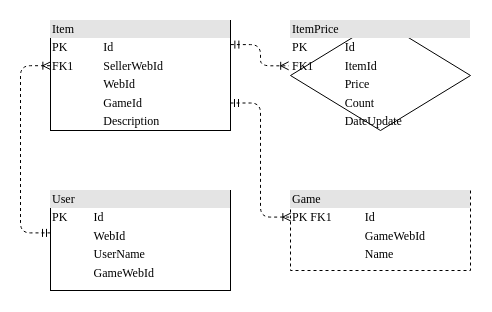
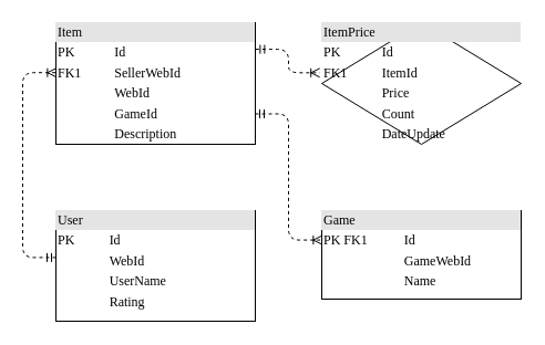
  <mxCell id="0" />
  <mxCell id="1" parent="0" />
  <mxCell id="2" style="edgeStyle=orthogonalEdgeStyle;html=1;dashed=1;labelBackgroundColor=none;startArrow=ERmandOne;endArrow=ERoneToMany;fontFamily=Verdana;fontSize=12;align=left;exitX=0;exitY=0.424;exitDx=0;exitDy=0;exitPerimeter=0;entryX=0.002;entryY=0.411;entryDx=0;entryDy=0;entryPerimeter=0;" parent="1" source="3" target="4" edge="1"><mxGeometry relative="1" as="geometry"><mxPoint x="-10" y="95" as="sourcePoint" /><Array as="points"><mxPoint x="20" y="232" /><mxPoint x="20" y="65" /></Array></mxGeometry></mxCell>
- <mxCell id="3" value="&lt;div style=&quot;box-sizing: border-box ; width: 100% ; background: #e4e4e4 ; padding: 2px&quot;&gt;User&lt;/div&gt;&lt;table style=&quot;width: 100% ; font-size: 1em&quot; cellpadding=&quot;2&quot; cellspacing=&quot;0&quot;&gt;&lt;tbody&gt;&lt;tr&gt;&lt;td&gt;PK&lt;/td&gt;&lt;td&gt;Id&lt;/td&gt;&lt;/tr&gt;&lt;tr&gt;&lt;td&gt;&lt;br&gt;&lt;/td&gt;&lt;td&gt;WebId&lt;/td&gt;&lt;/tr&gt;&lt;tr&gt;&lt;td&gt;&lt;/td&gt;&lt;td&gt;UserName&lt;/td&gt;&lt;/tr&gt;&lt;tr&gt;&lt;td&gt;&lt;br&gt;&lt;/td&gt;&lt;td&gt;GameWebId&lt;/td&gt;&lt;/tr&gt;&lt;tr&gt;&lt;td&gt;&lt;br&gt;&lt;/td&gt;&lt;td&gt;&lt;br&gt;&lt;/td&gt;&lt;/tr&gt;&lt;tr&gt;&lt;td&gt;&lt;br&gt;&lt;/td&gt;&lt;td&gt;&lt;br&gt;&lt;/td&gt;&lt;/tr&gt;&lt;/tbody&gt;&lt;/table&gt;" style="verticalAlign=top;align=left;overflow=fill;html=1;rounded=0;shadow=0;comic=0;labelBackgroundColor=none;strokeWidth=1;fontFamily=Verdana;fontSize=12" parent="1" vertex="1"><mxGeometry x="50" y="190" width="180" height="100" as="geometry" /></mxCell>
+ <mxCell id="3" value="&lt;div style=&quot;box-sizing: border-box ; width: 100% ; background: #e4e4e4 ; padding: 2px&quot;&gt;User&lt;/div&gt;&lt;table style=&quot;width: 100% ; font-size: 1em&quot; cellpadding=&quot;2&quot; cellspacing=&quot;0&quot;&gt;&lt;tbody&gt;&lt;tr&gt;&lt;td&gt;PK&lt;/td&gt;&lt;td&gt;Id&lt;/td&gt;&lt;/tr&gt;&lt;tr&gt;&lt;td&gt;&lt;br&gt;&lt;/td&gt;&lt;td&gt;WebId&lt;/td&gt;&lt;/tr&gt;&lt;tr&gt;&lt;td&gt;&lt;/td&gt;&lt;td&gt;UserName&lt;/td&gt;&lt;/tr&gt;&lt;tr&gt;&lt;td&gt;&lt;br&gt;&lt;/td&gt;&lt;td&gt;Rating&lt;/td&gt;&lt;/tr&gt;&lt;tr&gt;&lt;td&gt;&lt;br&gt;&lt;/td&gt;&lt;td&gt;&lt;br&gt;&lt;/td&gt;&lt;/tr&gt;&lt;tr&gt;&lt;td&gt;&lt;br&gt;&lt;/td&gt;&lt;td&gt;&lt;br&gt;&lt;/td&gt;&lt;/tr&gt;&lt;/tbody&gt;&lt;/table&gt;" style="verticalAlign=top;align=left;overflow=fill;html=1;rounded=0;shadow=0;comic=0;labelBackgroundColor=none;strokeWidth=1;fontFamily=Verdana;fontSize=12" parent="1" vertex="1"><mxGeometry x="50" y="190" width="180" height="100" as="geometry" /></mxCell>
  <mxCell id="4" value="&lt;div style=&quot;box-sizing:border-box;width:100%;background:#e4e4e4;padding:2px;&quot;&gt;Item&lt;/div&gt;&lt;table style=&quot;width:100%;font-size:1em;&quot; cellpadding=&quot;2&quot; cellspacing=&quot;0&quot;&gt;&lt;tbody&gt;&lt;tr&gt;&lt;td&gt;PK&lt;/td&gt;&lt;td&gt;Id&lt;/td&gt;&lt;/tr&gt;&lt;tr&gt;&lt;td&gt;FK1&lt;/td&gt;&lt;td&gt;SellerWebId&lt;/td&gt;&lt;/tr&gt;&lt;tr&gt;&lt;td&gt;&lt;br&gt;&lt;/td&gt;&lt;td&gt;WebId&lt;/td&gt;&lt;/tr&gt;&lt;tr&gt;&lt;td&gt;&lt;br&gt;&lt;/td&gt;&lt;td&gt;GameId&lt;/td&gt;&lt;/tr&gt;&lt;tr&gt;&lt;td&gt;&lt;br&gt;&lt;/td&gt;&lt;td&gt;Description&lt;br&gt;&lt;/td&gt;&lt;/tr&gt;&lt;/tbody&gt;&lt;/table&gt;" style="verticalAlign=top;align=left;overflow=fill;html=1;rounded=0;shadow=0;comic=0;labelBackgroundColor=none;strokeWidth=1;fontFamily=Verdana;fontSize=12" parent="1" vertex="1"><mxGeometry x="50" y="20" width="180" height="110" as="geometry" /></mxCell>
  <mxCell id="5" value="&lt;div style=&quot;box-sizing:border-box;width:100%;background:#e4e4e4;padding:2px;&quot;&gt;ItemPrice&lt;/div&gt;&lt;table style=&quot;width:100%;font-size:1em;&quot; cellpadding=&quot;2&quot; cellspacing=&quot;0&quot;&gt;&lt;tbody&gt;&lt;tr&gt;&lt;td&gt;PK&lt;/td&gt;&lt;td&gt;Id&lt;/td&gt;&lt;/tr&gt;&lt;tr&gt;&lt;td&gt;FK1&lt;/td&gt;&lt;td&gt;ItemId&lt;/td&gt;&lt;/tr&gt;&lt;tr&gt;&lt;td&gt;&lt;br&gt;&lt;/td&gt;&lt;td&gt;Price&lt;/td&gt;&lt;/tr&gt;&lt;tr&gt;&lt;td&gt;&lt;br&gt;&lt;/td&gt;&lt;td&gt;Count&lt;br&gt;&lt;/td&gt;&lt;/tr&gt;&lt;tr&gt;&lt;td&gt;&lt;br&gt;&lt;/td&gt;&lt;td&gt;DateUpdate&lt;br&gt;&lt;/td&gt;&lt;/tr&gt;&lt;/tbody&gt;&lt;/table&gt;" style="rhombus;verticalAlign=top;align=left;overflow=fill;html=1;shadow=0;comic=0;labelBackgroundColor=none;strokeWidth=1;fontFamily=Verdana;fontSize=12;" vertex="1" parent="1"><mxGeometry x="290" y="20" width="180" height="110" as="geometry" /></mxCell>
  <mxCell id="6" style="edgeStyle=orthogonalEdgeStyle;html=1;dashed=1;labelBackgroundColor=none;startArrow=ERmandOne;endArrow=ERoneToMany;fontFamily=Verdana;fontSize=12;align=left;exitX=1.002;exitY=0.219;exitDx=0;exitDy=0;entryX=-0.01;entryY=0.412;entryDx=0;entryDy=0;entryPerimeter=0;exitPerimeter=0;" edge="1" parent="1" source="4" target="5"><mxGeometry x="0.49" y="-187" relative="1" as="geometry"><mxPoint x="-20.54" y="102.4" as="sourcePoint" /><mxPoint x="60.36" y="74.7" as="targetPoint" /><mxPoint x="-27" y="98" as="offset" /></mxGeometry></mxCell>
- <mxCell id="7" value="&lt;div style=&quot;box-sizing:border-box;width:100%;background:#e4e4e4;padding:2px;&quot;&gt;Game&lt;/div&gt;&lt;table style=&quot;width:100%;font-size:1em;&quot; cellpadding=&quot;2&quot; cellspacing=&quot;0&quot;&gt;&lt;tbody&gt;&lt;tr&gt;&lt;td&gt;PK FK1&lt;/td&gt;&lt;td&gt;Id&lt;/td&gt;&lt;/tr&gt;&lt;tr&gt;&lt;td&gt;&lt;br&gt;&lt;/td&gt;&lt;td&gt;GameWebId&lt;/td&gt;&lt;/tr&gt;&lt;tr&gt;&lt;td&gt;&lt;br&gt;&lt;/td&gt;&lt;td&gt;Name&lt;/td&gt;&lt;/tr&gt;&lt;/tbody&gt;&lt;/table&gt;" style="verticalAlign=top;align=left;overflow=fill;html=1;rounded=0;shadow=0;comic=0;labelBackgroundColor=none;strokeWidth=1;fontFamily=Verdana;fontSize=12;dashed=1;" vertex="1" parent="1"><mxGeometry x="290" y="190" width="180" height="80" as="geometry" /></mxCell>
+ <mxCell id="7" value="&lt;div style=&quot;box-sizing:border-box;width:100%;background:#e4e4e4;padding:2px;&quot;&gt;Game&lt;/div&gt;&lt;table style=&quot;width:100%;font-size:1em;&quot; cellpadding=&quot;2&quot; cellspacing=&quot;0&quot;&gt;&lt;tbody&gt;&lt;tr&gt;&lt;td&gt;PK FK1&lt;/td&gt;&lt;td&gt;Id&lt;/td&gt;&lt;/tr&gt;&lt;tr&gt;&lt;td&gt;&lt;br&gt;&lt;/td&gt;&lt;td&gt;GameWebId&lt;/td&gt;&lt;/tr&gt;&lt;tr&gt;&lt;td&gt;&lt;br&gt;&lt;/td&gt;&lt;td&gt;Name&lt;/td&gt;&lt;/tr&gt;&lt;/tbody&gt;&lt;/table&gt;" style="verticalAlign=top;align=left;overflow=fill;html=1;rounded=0;shadow=0;comic=0;labelBackgroundColor=none;strokeWidth=1;fontFamily=Verdana;fontSize=12" vertex="1" parent="1"><mxGeometry x="290" y="190" width="180" height="80" as="geometry" /></mxCell>
  <mxCell id="8" style="edgeStyle=orthogonalEdgeStyle;html=1;dashed=1;labelBackgroundColor=none;startArrow=ERmandOne;endArrow=ERoneToMany;fontFamily=Verdana;fontSize=12;align=left;exitX=1;exitY=0.75;exitDx=0;exitDy=0;entryX=0.002;entryY=0.332;entryDx=0;entryDy=0;entryPerimeter=0;" edge="1" parent="1" source="4" target="7"><mxGeometry x="0.49" y="-187" relative="1" as="geometry"><mxPoint x="240.36" y="54.09" as="sourcePoint" /><mxPoint x="298.2" y="75.32" as="targetPoint" /><mxPoint x="-27" y="98" as="offset" /></mxGeometry></mxCell>
